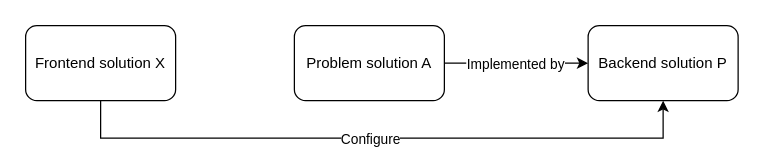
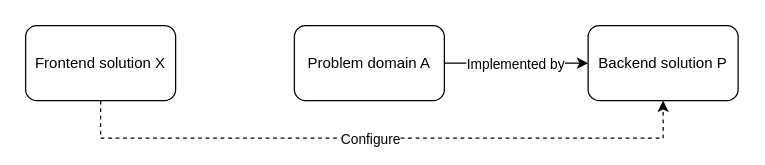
  <mxCell id="0" />
  <mxCell id="1" parent="0" />
- <mxCell id="2" style="edgeStyle=orthogonalEdgeStyle;rounded=0;orthogonalLoop=1;jettySize=auto;html=1;exitX=0.5;exitY=1;exitDx=0;exitDy=0;entryX=0.5;entryY=1;entryDx=0;entryDy=0;" parent="1" source="4" target="8" edge="1"><mxGeometry relative="1" as="geometry"><Array as="points"><mxPoint x="80" y="110" /><mxPoint x="530" y="110" /></Array></mxGeometry></mxCell>
+ <mxCell id="2" style="edgeStyle=orthogonalEdgeStyle;rounded=0;orthogonalLoop=1;jettySize=auto;html=1;exitX=0.5;exitY=1;exitDx=0;exitDy=0;entryX=0.5;entryY=1;entryDx=0;entryDy=0;dashed=1;" parent="1" source="4" target="8" edge="1"><mxGeometry relative="1" as="geometry"><Array as="points"><mxPoint x="80" y="110" /><mxPoint x="530" y="110" /></Array></mxGeometry></mxCell>
  <mxCell id="3" value="Configure" style="edgeLabel;html=1;align=center;verticalAlign=middle;resizable=0;points=[];" parent="2" vertex="1" connectable="0"><mxGeometry x="0.091" y="-3" relative="1" as="geometry"><mxPoint x="-33" y="-3" as="offset" /></mxGeometry></mxCell>
  <mxCell id="4" value="Frontend solution X" style="rounded=1;whiteSpace=wrap;html=1;" parent="1" vertex="1"><mxGeometry x="20" y="20" width="120" height="60" as="geometry" /></mxCell>
  <mxCell id="5" style="edgeStyle=orthogonalEdgeStyle;rounded=0;orthogonalLoop=1;jettySize=auto;html=1;exitX=1;exitY=0.5;exitDx=0;exitDy=0;entryX=0;entryY=0.5;entryDx=0;entryDy=0;" parent="1" source="7" target="8" edge="1"><mxGeometry relative="1" as="geometry" /></mxCell>
  <mxCell id="6" value="Implemented by" style="edgeLabel;html=1;align=center;verticalAlign=middle;resizable=0;points=[];" parent="5" vertex="1" connectable="0"><mxGeometry x="-0.024" y="-6" relative="1" as="geometry"><mxPoint y="-6" as="offset" /></mxGeometry></mxCell>
- <mxCell id="7" value="Problem solution A" style="rounded=1;whiteSpace=wrap;html=1;" parent="1" vertex="1"><mxGeometry x="235" y="20" width="120" height="60" as="geometry" /></mxCell>
+ <mxCell id="7" value="Problem domain A" style="rounded=1;whiteSpace=wrap;html=1;" parent="1" vertex="1"><mxGeometry x="235" y="20" width="120" height="60" as="geometry" /></mxCell>
  <mxCell id="8" value="Backend solution P" style="rounded=1;whiteSpace=wrap;html=1;" parent="1" vertex="1"><mxGeometry x="470" y="20" width="120" height="60" as="geometry" /></mxCell>
